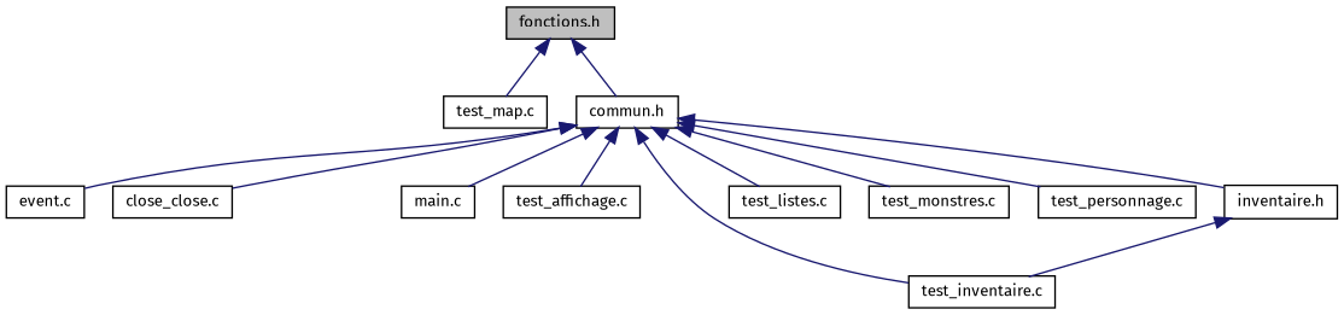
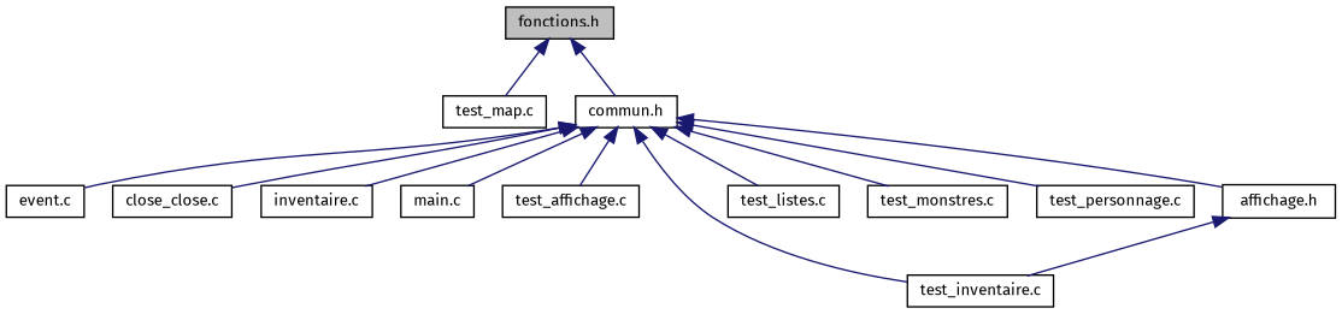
  digraph {
    fontname="Fira Sans"
    node [color=black fillcolor=white fontname="Fira Sans" fontsize=10 shape=record style=filled]
    edge [color=midnightblue dir=back fontname="Fira Sans" fontsize=10 labelfontname=Helvetica labelfontsize=10 style=solid]
    n1 [fillcolor=grey75 fontcolor=black height=0.2 label="fonctions.h" width=0.4]
    n2 [height=0.2 label="test_map.c" width=0.4]
    n3 [height=0.2 label="commun.h" width=0.4]
    n4 [height=0.2 label="event.c" width=0.4]
    n5 [height=0.2 label="close_close.c" width=0.4]
+   n6 [height=0.2 label="inventaire.c" width=0.4]
    n7 [height=0.2 label="main.c" width=0.4]
    n8 [height=0.2 label="test_affichage.c" width=0.4]
    n9 [height=0.2 label="test_inventaire.c" width=0.4]
    n10 [height=0.2 label="test_listes.c" width=0.4]
    n11 [height=0.2 label="test_monstres.c" width=0.4]
    n12 [height=0.2 label="test_personnage.c" width=0.4]
-   n13 [height=0.2 label="inventaire.h" width=0.4]
+   n13 [height=0.2 label="affichage.h" width=0.4]
    n1 -> n2
    n1 -> n3
    n3 -> n4
    n3 -> n5
+   n3 -> n6
    n3 -> n7
    n3 -> n8
    n3 -> n9
    n3 -> n10
    n3 -> n11
    n3 -> n12
    n3 -> n13
    n13 -> n9
  }
